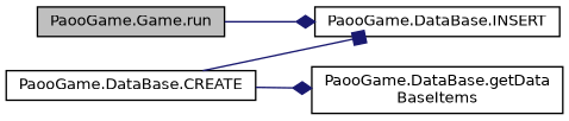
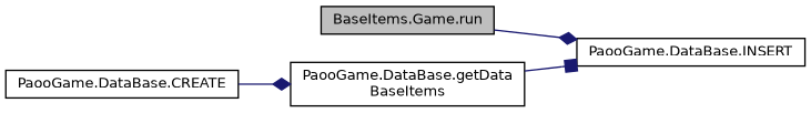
  digraph {
    fontname="DejaVu Sans"
    rankdir=LR
    node [color=black fillcolor=white fontname="DejaVu Sans" fontsize=10 shape=record style=filled]
    edge [arrowhead=diamond color=midnightblue fontname="DejaVu Sans" fontsize=10 labelfontname=Helvetica labelfontsize=10 style=solid]
-   n1 [fillcolor=grey75 fontcolor=black height=0.2 label="PaooGame.Game.run" width=0.4]
+   n1 [fillcolor=grey75 fontcolor=black height=0.2 label="BaseItems.Game.run" width=0.4]
    n2 [height=0.2 label="PaooGame.DataBase.INSERT" width=0.4]
    n3 [height=0.2 label="PaooGame.DataBase.CREATE" width=0.4]
    n4 [height=0.2 label="PaooGame.DataBase.getData\lBaseItems" width=0.4]
    n1 -> n2
-   n3 -> n2 [arrowhead=box]
+   n4 -> n2 [arrowhead=box]
    n3 -> n4
  }
